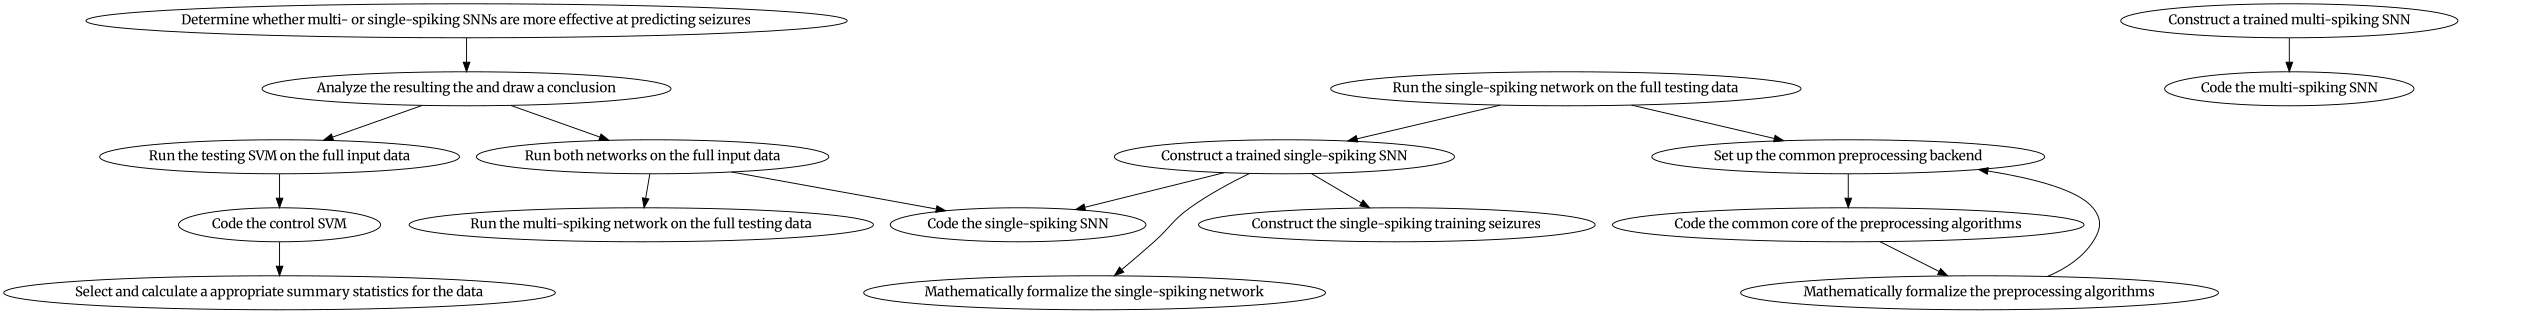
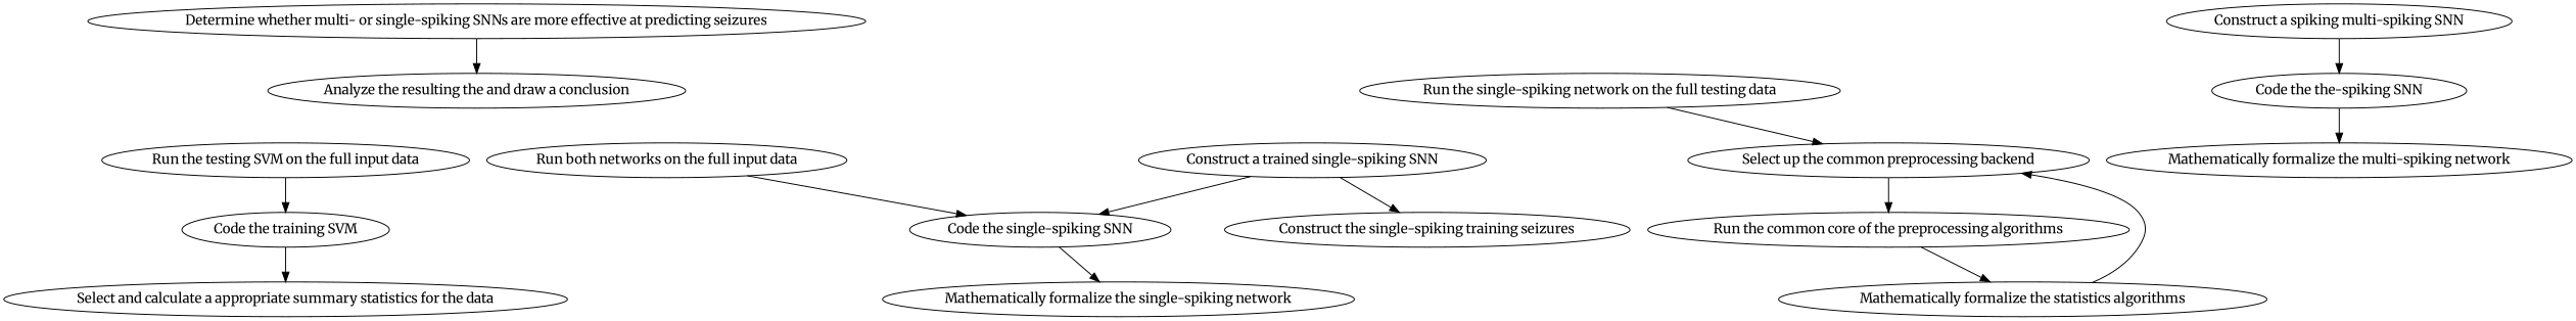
  digraph {
    fontname=Merriweather
    node [fontname=Merriweather]
    edge [fontname=Merriweather]
    n1 [label="Determine whether multi- or single-spiking SNNs are more effective at predicting seizures"]
    n2 [label="Analyze the resulting the and draw a conclusion"]
    n3 [label="Run both networks on the full input data"]
    n4 [label="Run the testing SVM on the full input data"]
-   n5 [label="Run the multi-spiking network on the full testing data"]
    n6 [label="Code the single-spiking SNN"]
-   n7 [label="Code the control SVM"]
+   n7 [label="Code the training SVM"]
    n8 [label="Run the single-spiking network on the full testing data"]
-   n9 [label="Set up the common preprocessing backend"]
+   n9 [label="Select up the common preprocessing backend"]
    n10 [label="Construct a trained single-spiking SNN"]
    n11 [label="Select and calculate a appropriate summary statistics for the data"]
-   n12 [label="Construct a trained multi-spiking SNN"]
-   n13 [label="Code the multi-spiking SNN"]
-   n14 [label="Code the common core of the preprocessing algorithms"]
+   n12 [label="Construct a spiking multi-spiking SNN"]
+   n13 [label="Code the the-spiking SNN"]
+   n14 [label="Run the common core of the preprocessing algorithms"]
    n15 [label="Construct the single-spiking training seizures"]
+   n16 [label="Mathematically formalize the multi-spiking network"]
    n17 [label="Mathematically formalize the single-spiking network"]
-   n18 [label="Mathematically formalize the preprocessing algorithms"]
+   n18 [label="Mathematically formalize the statistics algorithms"]
    n1 -> n2
-   n2 -> n3
-   n2 -> n4
-   n3 -> n5
    n3 -> n6
    n4 -> n7
-   n10 -> n17
+   n6 -> n17
    n7 -> n11
    n8 -> n9
-   n8 -> n10
    n9 -> n14
    n10 -> n6
    n10 -> n15
    n12 -> n13
+   n13 -> n16
    n14 -> n18
    n18 -> n9
  }
